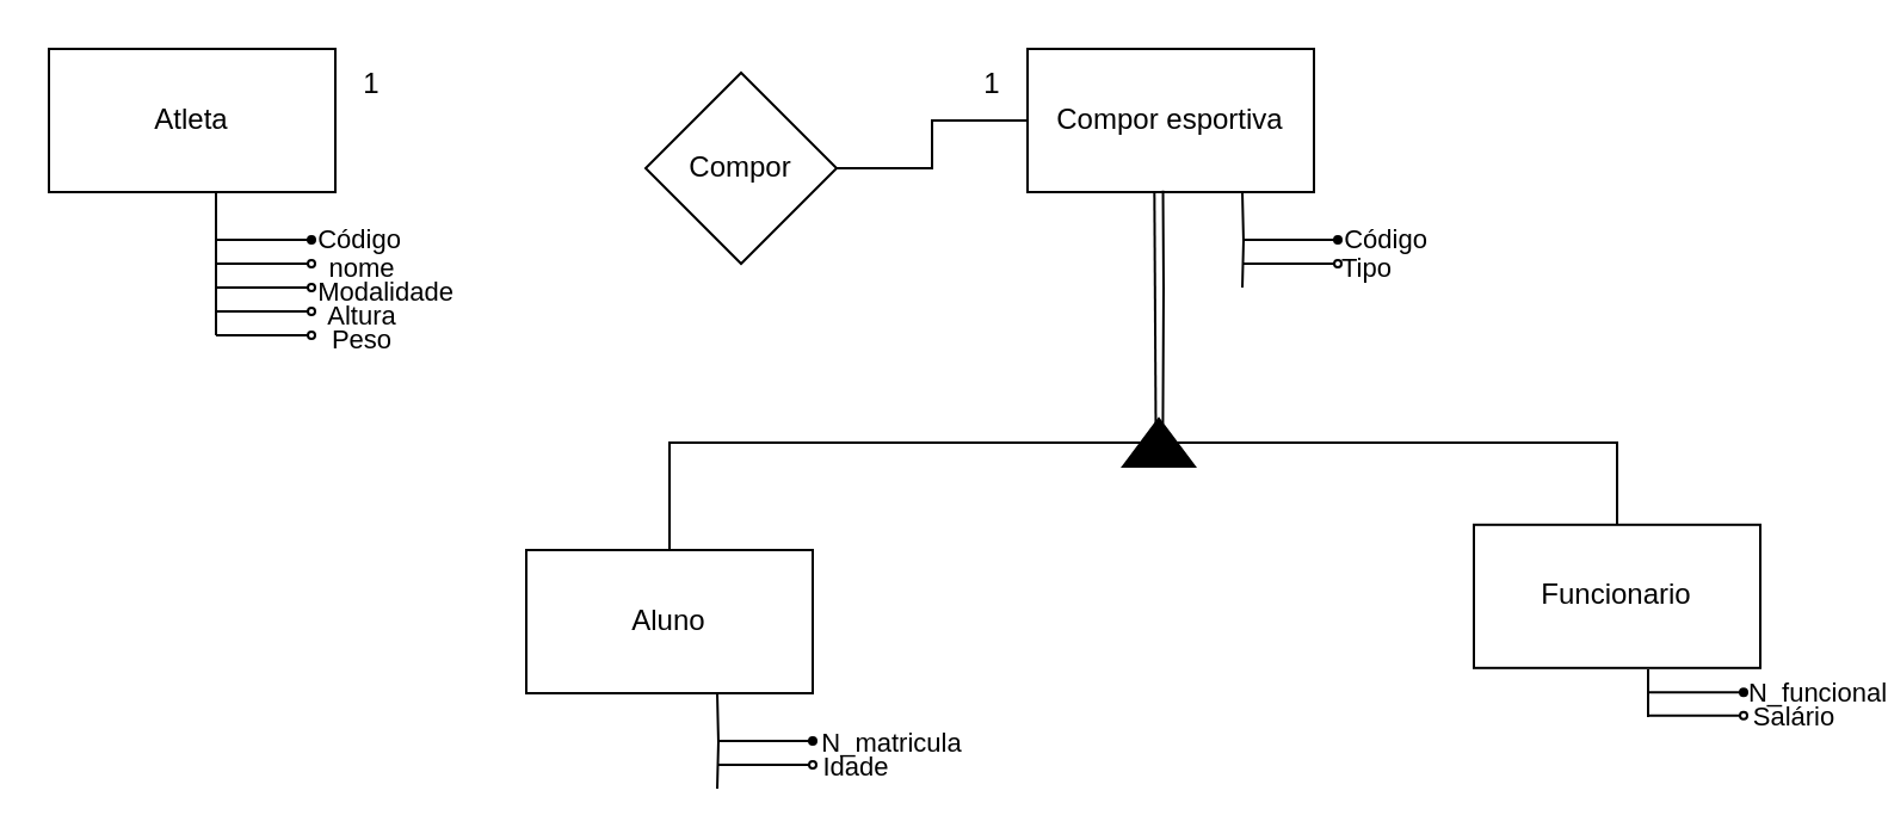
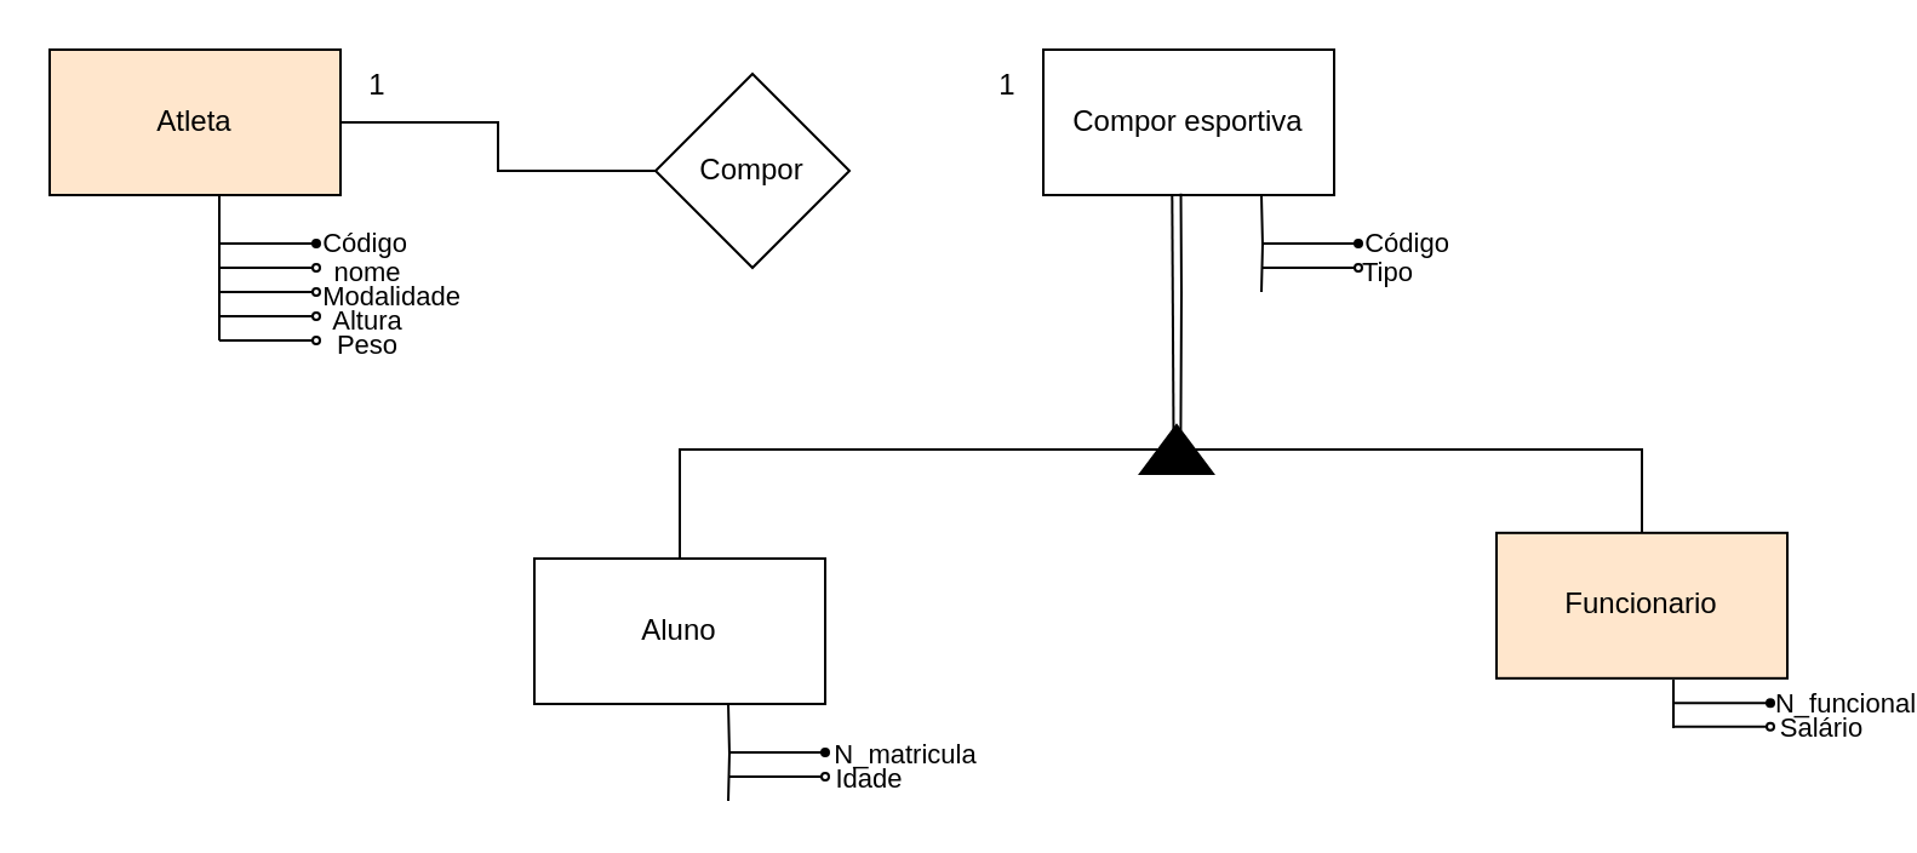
  <mxCell id="0" />
  <mxCell id="1" parent="0" />
  <mxCell id="2" style="edgeStyle=orthogonalEdgeStyle;rounded=0;orthogonalLoop=1;jettySize=auto;html=1;endArrow=none;startFill=0;" parent="1" edge="1"><mxGeometry relative="1" as="geometry"><mxPoint x="520" y="120" as="targetPoint" /><mxPoint x="520" y="80" as="sourcePoint" /></mxGeometry></mxCell>
  <mxCell id="3" value="Compor esportiva" style="rounded=0;whiteSpace=wrap;html=1;" parent="1" vertex="1"><mxGeometry x="430" y="20" width="120" height="60" as="geometry" /></mxCell>
  <mxCell id="4" value="Aluno" style="rounded=0;whiteSpace=wrap;html=1;" parent="1" vertex="1"><mxGeometry x="220" y="230" width="120" height="60" as="geometry" /></mxCell>
- <mxCell id="5" value="Funcionario" style="rounded=0;whiteSpace=wrap;html=1;" parent="1" vertex="1"><mxGeometry x="617" y="219.41" width="120" height="60" as="geometry" /></mxCell>
+ <mxCell id="5" value="Funcionario" style="rounded=0;whiteSpace=wrap;html=1;fillColor=#ffe6cc;" parent="1" vertex="1"><mxGeometry x="617" y="219.41" width="120" height="60" as="geometry" /></mxCell>
  <mxCell id="6" value="" style="endArrow=oval;html=1;rounded=0;endFill=1;endSize=3;" parent="1" edge="1"><mxGeometry width="50" height="50" relative="1" as="geometry"><mxPoint x="520" y="100" as="sourcePoint" /><mxPoint x="560" y="100" as="targetPoint" /></mxGeometry></mxCell>
  <mxCell id="7" value="Código" style="edgeLabel;html=1;align=center;verticalAlign=middle;resizable=0;points=[];" parent="6" vertex="1" connectable="0"><mxGeometry x="0.471" y="1" relative="1" as="geometry"><mxPoint x="30" as="offset" /></mxGeometry></mxCell>
  <mxCell id="8" value="" style="endArrow=oval;html=1;rounded=0;endFill=0;endSize=3;" parent="1" edge="1"><mxGeometry width="50" height="50" relative="1" as="geometry"><mxPoint x="520" y="110" as="sourcePoint" /><mxPoint x="560" y="110" as="targetPoint" /></mxGeometry></mxCell>
  <mxCell id="9" value="Tipo" style="edgeLabel;html=1;align=center;verticalAlign=middle;resizable=0;points=[];labelBackgroundColor=none;" parent="8" vertex="1" connectable="0"><mxGeometry x="0.329" y="-1" relative="1" as="geometry"><mxPoint x="24" as="offset" /></mxGeometry></mxCell>
  <mxCell id="10" value="" style="endArrow=none;html=1;rounded=0;entryX=0.443;entryY=0.974;entryDx=0;entryDy=0;entryPerimeter=0;exitX=0.86;exitY=0.458;exitDx=0;exitDy=0;exitPerimeter=0;" parent="1" source="14" edge="1"><mxGeometry width="50" height="50" relative="1" as="geometry"><mxPoint x="483" y="150" as="sourcePoint" /><mxPoint x="483.16" y="80" as="targetPoint" /></mxGeometry></mxCell>
  <mxCell id="11" value="" style="endArrow=none;html=1;rounded=0;entryX=0.473;entryY=0.99;entryDx=0;entryDy=0;exitX=0.894;exitY=0.557;exitDx=0;exitDy=0;exitPerimeter=0;entryPerimeter=0;" parent="1" source="14" target="3" edge="1"><mxGeometry width="50" height="50" relative="1" as="geometry"><mxPoint x="490" y="150" as="sourcePoint" /><mxPoint x="490" y="90" as="targetPoint" /><Array as="points"><mxPoint x="487" y="120" /></Array></mxGeometry></mxCell>
  <mxCell id="12" style="edgeStyle=orthogonalEdgeStyle;rounded=0;orthogonalLoop=1;jettySize=auto;html=1;endArrow=none;startFill=0;" parent="1" source="14" target="4" edge="1"><mxGeometry relative="1" as="geometry" /></mxCell>
  <mxCell id="13" style="edgeStyle=orthogonalEdgeStyle;rounded=0;orthogonalLoop=1;jettySize=auto;html=1;entryX=0.5;entryY=0;entryDx=0;entryDy=0;endArrow=none;startFill=0;" parent="1" source="14" target="5" edge="1"><mxGeometry relative="1" as="geometry" /></mxCell>
  <mxCell id="14" value="" style="triangle;whiteSpace=wrap;html=1;rotation=-90;fillColor=#000000;" parent="1" vertex="1"><mxGeometry x="475" y="170" width="20" height="30" as="geometry" /></mxCell>
  <mxCell id="15" style="edgeStyle=orthogonalEdgeStyle;rounded=0;orthogonalLoop=1;jettySize=auto;html=1;endArrow=none;startFill=0;" parent="1" edge="1"><mxGeometry relative="1" as="geometry"><mxPoint x="690" y="300" as="targetPoint" /><mxPoint x="690" y="280" as="sourcePoint" /></mxGeometry></mxCell>
  <mxCell id="16" value="" style="endArrow=oval;html=1;rounded=0;endFill=1;endSize=3;" parent="1" edge="1"><mxGeometry width="50" height="50" relative="1" as="geometry"><mxPoint x="690" y="289.67" as="sourcePoint" /><mxPoint x="730" y="289.67" as="targetPoint" /></mxGeometry></mxCell>
  <mxCell id="17" value="N_funcional" style="edgeLabel;html=1;align=center;verticalAlign=middle;resizable=0;points=[];labelBackgroundColor=none;" parent="16" vertex="1" connectable="0"><mxGeometry x="0.329" y="-1" relative="1" as="geometry"><mxPoint x="43" y="-1" as="offset" /></mxGeometry></mxCell>
  <mxCell id="18" style="edgeStyle=orthogonalEdgeStyle;rounded=0;orthogonalLoop=1;jettySize=auto;html=1;endArrow=none;startFill=0;" parent="1" edge="1"><mxGeometry relative="1" as="geometry"><mxPoint x="300" y="330" as="targetPoint" /><mxPoint x="300" y="290" as="sourcePoint" /></mxGeometry></mxCell>
  <mxCell id="19" value="" style="endArrow=oval;html=1;rounded=0;endFill=1;endSize=3;" parent="1" edge="1"><mxGeometry width="50" height="50" relative="1" as="geometry"><mxPoint x="300" y="310" as="sourcePoint" /><mxPoint x="340" y="310" as="targetPoint" /></mxGeometry></mxCell>
  <mxCell id="20" value="&lt;span style=&quot;&quot;&gt;N_matricula&lt;/span&gt;" style="edgeLabel;html=1;align=center;verticalAlign=middle;resizable=0;points=[];labelBackgroundColor=none;" parent="19" vertex="1" connectable="0"><mxGeometry x="0.34" relative="1" as="geometry"><mxPoint x="45" as="offset" /></mxGeometry></mxCell>
  <mxCell id="21" value="" style="endArrow=oval;html=1;rounded=0;endFill=0;endSize=3;" parent="1" edge="1"><mxGeometry width="50" height="50" relative="1" as="geometry"><mxPoint x="300" y="320" as="sourcePoint" /><mxPoint x="340" y="320" as="targetPoint" /></mxGeometry></mxCell>
  <mxCell id="22" value="Idade" style="edgeLabel;html=1;align=center;verticalAlign=middle;resizable=0;points=[];labelBackgroundColor=none;" parent="21" vertex="1" connectable="0"><mxGeometry x="0.329" y="-1" relative="1" as="geometry"><mxPoint x="30" y="-1" as="offset" /></mxGeometry></mxCell>
  <mxCell id="23" value="" style="endArrow=oval;html=1;rounded=0;endFill=0;endSize=3;" parent="1" edge="1"><mxGeometry width="50" height="50" relative="1" as="geometry"><mxPoint x="690" y="299.41" as="sourcePoint" /><mxPoint x="730" y="299.41" as="targetPoint" /></mxGeometry></mxCell>
  <mxCell id="24" value="Salário" style="edgeLabel;html=1;align=center;verticalAlign=middle;resizable=0;points=[];labelBackgroundColor=none;" parent="23" vertex="1" connectable="0"><mxGeometry x="0.329" y="-1" relative="1" as="geometry"><mxPoint x="33" y="-1" as="offset" /></mxGeometry></mxCell>
- <mxCell id="25" style="edgeStyle=orthogonalEdgeStyle;rounded=0;orthogonalLoop=1;jettySize=auto;html=1;entryX=0;entryY=0.5;entryDx=0;entryDy=0;endArrow=none;startFill=0;" parent="1" source="26" target="3" edge="1"><mxGeometry relative="1" as="geometry" /></mxCell>
  <mxCell id="26" value="Compor" style="rhombus;whiteSpace=wrap;html=1;" parent="1" vertex="1"><mxGeometry x="270" y="30" width="80" height="80" as="geometry" /></mxCell>
- <mxCell id="28" value="Atleta" style="rounded=0;whiteSpace=wrap;html=1;" parent="1" vertex="1"><mxGeometry x="20" y="20" width="120" height="60" as="geometry" /></mxCell>
+ <mxCell id="27" style="edgeStyle=orthogonalEdgeStyle;rounded=0;orthogonalLoop=1;jettySize=auto;html=1;entryX=0;entryY=0.5;entryDx=0;entryDy=0;endArrow=none;startFill=0;" parent="1" source="28" target="26" edge="1"><mxGeometry relative="1" as="geometry" /></mxCell>
+ <mxCell id="28" value="Atleta" style="rounded=0;whiteSpace=wrap;html=1;fillColor=#ffe6cc;" parent="1" vertex="1"><mxGeometry x="20" y="20" width="120" height="60" as="geometry" /></mxCell>
  <mxCell id="29" style="edgeStyle=orthogonalEdgeStyle;rounded=0;orthogonalLoop=1;jettySize=auto;html=1;endArrow=none;startFill=0;" parent="1" edge="1"><mxGeometry relative="1" as="geometry"><mxPoint x="90" y="140" as="targetPoint" /><mxPoint x="90" y="80" as="sourcePoint" /></mxGeometry></mxCell>
  <mxCell id="30" value="" style="endArrow=oval;html=1;rounded=0;endFill=1;endSize=3;" parent="1" edge="1"><mxGeometry width="50" height="50" relative="1" as="geometry"><mxPoint x="90" y="100" as="sourcePoint" /><mxPoint x="130" y="100" as="targetPoint" /></mxGeometry></mxCell>
  <mxCell id="31" value="Código" style="edgeLabel;html=1;align=center;verticalAlign=middle;resizable=0;points=[];" parent="30" vertex="1" connectable="0"><mxGeometry x="0.471" y="1" relative="1" as="geometry"><mxPoint x="30" as="offset" /></mxGeometry></mxCell>
  <mxCell id="32" value="" style="endArrow=oval;html=1;rounded=0;endFill=0;endSize=3;" parent="1" edge="1"><mxGeometry width="50" height="50" relative="1" as="geometry"><mxPoint x="90" y="110" as="sourcePoint" /><mxPoint x="130" y="110" as="targetPoint" /></mxGeometry></mxCell>
  <mxCell id="33" value="nome" style="edgeLabel;html=1;align=center;verticalAlign=middle;resizable=0;points=[];labelBackgroundColor=none;" parent="32" vertex="1" connectable="0"><mxGeometry x="0.329" y="-1" relative="1" as="geometry"><mxPoint x="33" as="offset" /></mxGeometry></mxCell>
  <mxCell id="34" value="" style="endArrow=oval;html=1;rounded=0;endFill=0;endSize=3;" parent="1" edge="1"><mxGeometry width="50" height="50" relative="1" as="geometry"><mxPoint x="90" y="120" as="sourcePoint" /><mxPoint x="130" y="120" as="targetPoint" /></mxGeometry></mxCell>
  <mxCell id="35" value="Modalidade" style="edgeLabel;html=1;align=center;verticalAlign=middle;resizable=0;points=[];labelBackgroundColor=none;" parent="34" vertex="1" connectable="0"><mxGeometry x="0.329" y="-1" relative="1" as="geometry"><mxPoint x="43" as="offset" /></mxGeometry></mxCell>
  <mxCell id="36" value="" style="endArrow=oval;html=1;rounded=0;endFill=0;endSize=3;" parent="1" edge="1"><mxGeometry width="50" height="50" relative="1" as="geometry"><mxPoint x="90" y="130" as="sourcePoint" /><mxPoint x="130" y="130" as="targetPoint" /></mxGeometry></mxCell>
  <mxCell id="37" value="Altura" style="edgeLabel;html=1;align=center;verticalAlign=middle;resizable=0;points=[];labelBackgroundColor=none;" parent="36" vertex="1" connectable="0"><mxGeometry x="0.329" y="-1" relative="1" as="geometry"><mxPoint x="33" as="offset" /></mxGeometry></mxCell>
  <mxCell id="38" value="" style="endArrow=oval;html=1;rounded=0;endFill=0;endSize=3;" parent="1" edge="1"><mxGeometry width="50" height="50" relative="1" as="geometry"><mxPoint x="90" y="140" as="sourcePoint" /><mxPoint x="130" y="140" as="targetPoint" /></mxGeometry></mxCell>
  <mxCell id="39" value="Peso" style="edgeLabel;html=1;align=center;verticalAlign=middle;resizable=0;points=[];labelBackgroundColor=none;" parent="38" vertex="1" connectable="0"><mxGeometry x="0.329" y="-1" relative="1" as="geometry"><mxPoint x="33" as="offset" /></mxGeometry></mxCell>
  <mxCell id="40" value="1" style="text;html=1;align=center;verticalAlign=middle;resizable=0;points=[];autosize=1;strokeColor=none;fillColor=none;" parent="1" vertex="1"><mxGeometry x="140" y="20" width="30" height="30" as="geometry" /></mxCell>
  <mxCell id="41" value="1" style="text;html=1;align=center;verticalAlign=middle;resizable=0;points=[];autosize=1;strokeColor=none;fillColor=none;" parent="1" vertex="1"><mxGeometry x="400" y="20" width="30" height="30" as="geometry" /></mxCell>
